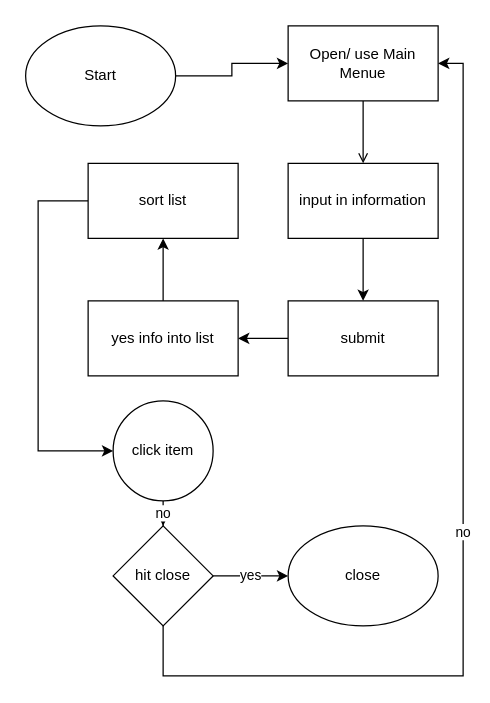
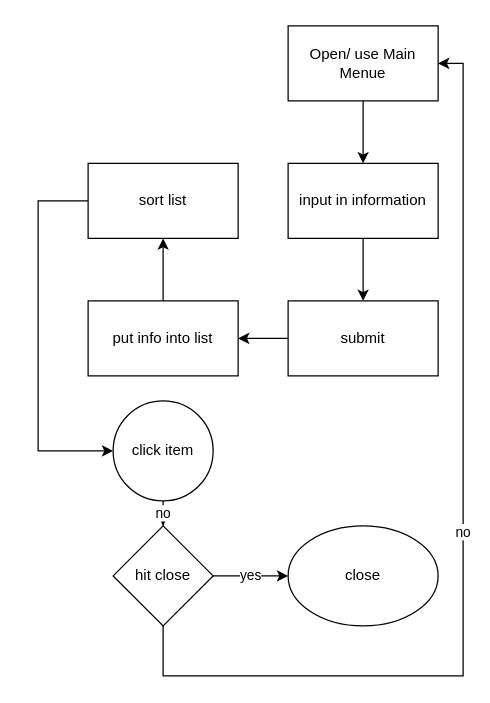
  <mxCell id="0" />
  <mxCell id="1" parent="0" />
- <mxCell id="2" value="" style="edgeStyle=orthogonalEdgeStyle;rounded=0;orthogonalLoop=1;jettySize=auto;html=1;" parent="1" source="3" target="5" edge="1"><mxGeometry relative="1" as="geometry" /></mxCell>
- <mxCell id="3" value="Start" style="ellipse;whiteSpace=wrap;html=1;" parent="1" vertex="1"><mxGeometry width="120" height="80" as="geometry" x="20" y="20" /></mxCell>
- <mxCell id="4" value="" style="edgeStyle=orthogonalEdgeStyle;rounded=0;orthogonalLoop=1;jettySize=auto;html=1;endArrow=open;" edge="1" parent="1" source="5" target="12"><mxGeometry relative="1" as="geometry" /></mxCell>
+ <mxCell id="4" value="" style="edgeStyle=orthogonalEdgeStyle;rounded=0;orthogonalLoop=1;jettySize=auto;html=1;" edge="1" parent="1" source="5" target="12"><mxGeometry relative="1" as="geometry" /></mxCell>
  <mxCell id="5" value="Open/ use Main Menue" style="rounded=0;whiteSpace=wrap;html=1;" parent="1" vertex="1"><mxGeometry x="230" width="120" height="60" as="geometry" y="20" /></mxCell>
  <mxCell id="6" value="" style="edgeStyle=orthogonalEdgeStyle;rounded=0;orthogonalLoop=1;jettySize=auto;html=1;" parent="1" edge="1"><mxGeometry relative="1" as="geometry"><mxPoint x="320" y="310" as="targetPoint" /></mxGeometry></mxCell>
  <mxCell id="7" value="yes" style="edgeStyle=orthogonalEdgeStyle;rounded=0;orthogonalLoop=1;jettySize=auto;html=1;" parent="1" edge="1"><mxGeometry relative="1" as="geometry"><mxPoint x="320" y="420" as="targetPoint" /></mxGeometry></mxCell>
  <mxCell id="8" value="no" style="edgeStyle=orthogonalEdgeStyle;rounded=0;orthogonalLoop=1;jettySize=auto;html=1;" parent="1" edge="1"><mxGeometry relative="1" as="geometry"><mxPoint x="360" y="350" as="sourcePoint" /></mxGeometry></mxCell>
  <mxCell id="9" value="" style="edgeStyle=orthogonalEdgeStyle;rounded=0;orthogonalLoop=1;jettySize=auto;html=1;" edge="1" parent="1" source="10" target="16"><mxGeometry relative="1" as="geometry" /></mxCell>
  <mxCell id="10" value="submit" style="rounded=0;whiteSpace=wrap;html=1;" vertex="1" parent="1"><mxGeometry x="230" y="240" width="120" height="60" as="geometry" /></mxCell>
  <mxCell id="11" value="" style="edgeStyle=orthogonalEdgeStyle;rounded=0;orthogonalLoop=1;jettySize=auto;html=1;" edge="1" parent="1" source="12" target="10"><mxGeometry relative="1" as="geometry" /></mxCell>
  <mxCell id="12" value="input in information" style="rounded=0;whiteSpace=wrap;html=1;" vertex="1" parent="1"><mxGeometry x="230" y="130" width="120" height="60" as="geometry" /></mxCell>
  <mxCell id="13" style="edgeStyle=orthogonalEdgeStyle;rounded=0;orthogonalLoop=1;jettySize=auto;html=1;entryX=0;entryY=0.5;entryDx=0;entryDy=0;" edge="1" parent="1" source="14" target="18"><mxGeometry relative="1" as="geometry"><Array as="points"><mxPoint x="30" y="160" /><mxPoint x="30" y="360" /></Array></mxGeometry></mxCell>
  <mxCell id="14" value="sort list" style="rounded=0;whiteSpace=wrap;html=1;" vertex="1" parent="1"><mxGeometry x="70" y="130" width="120" height="60" as="geometry" /></mxCell>
  <mxCell id="15" value="" style="edgeStyle=orthogonalEdgeStyle;rounded=0;orthogonalLoop=1;jettySize=auto;html=1;" edge="1" parent="1" source="16" target="14"><mxGeometry relative="1" as="geometry" /></mxCell>
- <mxCell id="16" value="yes info into list" style="rounded=0;whiteSpace=wrap;html=1;" vertex="1" parent="1"><mxGeometry x="70" y="240" width="120" height="60" as="geometry" /></mxCell>
+ <mxCell id="16" value="put info into list" style="rounded=0;whiteSpace=wrap;html=1;" vertex="1" parent="1"><mxGeometry x="70" y="240" width="120" height="60" as="geometry" /></mxCell>
  <mxCell id="17" value="no" style="edgeStyle=orthogonalEdgeStyle;rounded=0;orthogonalLoop=1;jettySize=auto;html=1;" edge="1" parent="1" source="18" target="21"><mxGeometry relative="1" as="geometry" /></mxCell>
  <mxCell id="18" value="click item" style="ellipse;whiteSpace=wrap;html=1;" vertex="1" parent="1"><mxGeometry x="90" y="320" width="80" height="80" as="geometry" /></mxCell>
  <mxCell id="19" value="yes" style="edgeStyle=orthogonalEdgeStyle;rounded=0;orthogonalLoop=1;jettySize=auto;html=1;" edge="1" parent="1" source="21" target="22"><mxGeometry relative="1" as="geometry" /></mxCell>
  <mxCell id="20" value="no" style="edgeStyle=orthogonalEdgeStyle;rounded=0;orthogonalLoop=1;jettySize=auto;html=1;entryX=1;entryY=0.5;entryDx=0;entryDy=0;" edge="1" parent="1" source="21" target="5"><mxGeometry relative="1" as="geometry"><Array as="points"><mxPoint x="130" y="540" /><mxPoint x="370" y="540" /><mxPoint x="370" y="50" /></Array></mxGeometry></mxCell>
  <mxCell id="21" value="hit close" style="rhombus;whiteSpace=wrap;html=1;" vertex="1" parent="1"><mxGeometry x="90" y="420" width="80" height="80" as="geometry" /></mxCell>
  <mxCell id="22" value="close" style="ellipse;whiteSpace=wrap;html=1;" vertex="1" parent="1"><mxGeometry x="230" y="420" width="120" height="80" as="geometry" /></mxCell>
